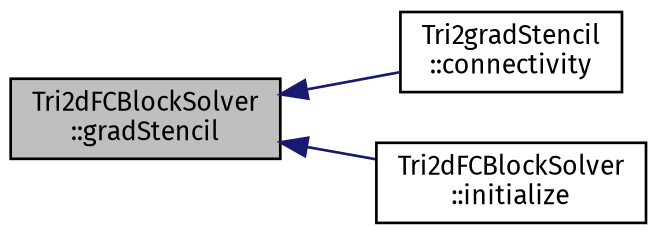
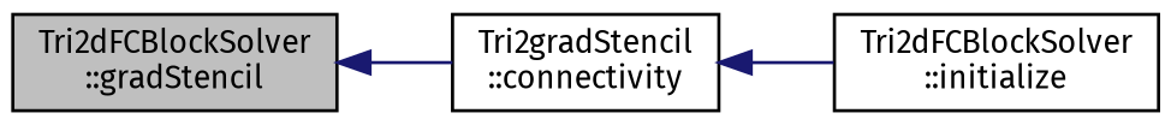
  digraph {
    fontname="Fira Sans"
    rankdir=LR
    node [color=black fillcolor=white fontname="Fira Sans" fontsize=10 shape=record style=filled]
    edge [color=midnightblue dir=back fontname="Fira Sans" fontsize=10 labelfontname=Helvetica labelfontsize=10 style=solid]
    n1 [fillcolor=grey75 fontcolor=black height=0.2 label="Tri2dFCBlockSolver\l::gradStencil" width=0.4]
    n2 [height=0.2 label="Tri2gradStencil\l::connectivity" width=0.4]
    n3 [height=0.2 label="Tri2dFCBlockSolver\l::initialize" width=0.4]
    n1 -> n2
-   n1 -> n3
+   n2 -> n3
  }
